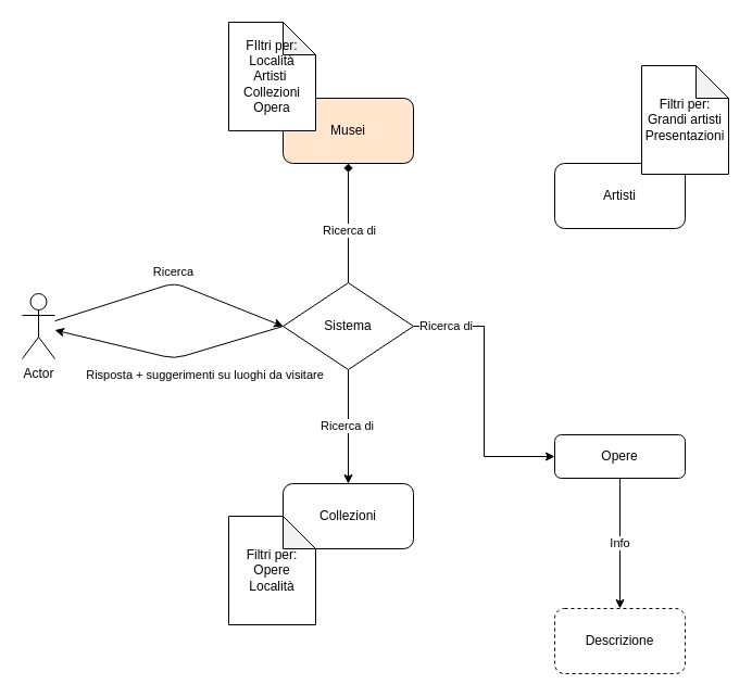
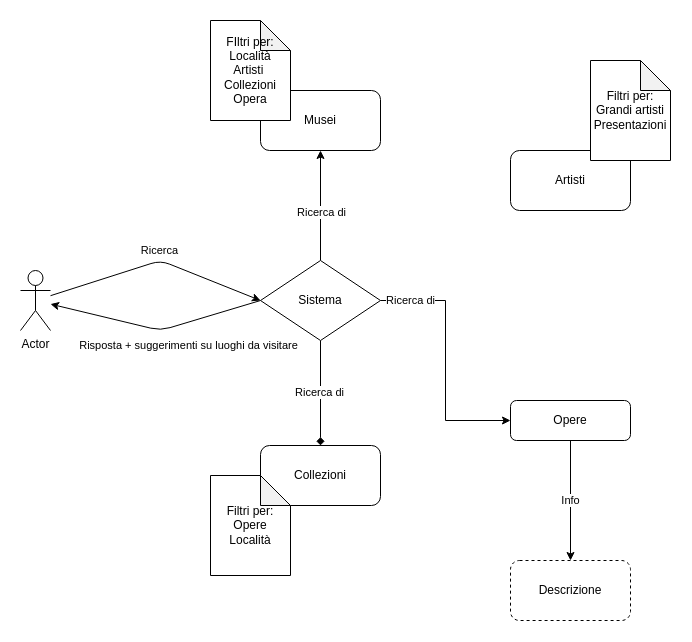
  <mxCell id="0" />
  <mxCell id="1" parent="0" />
  <mxCell id="2" value="Actor" style="shape=umlActor;verticalLabelPosition=bottom;verticalAlign=top;html=1;outlineConnect=0;" vertex="1" parent="1"><mxGeometry x="20" y="270" width="30" height="60" as="geometry" /></mxCell>
- <mxCell id="3" style="edgeStyle=orthogonalEdgeStyle;rounded=0;orthogonalLoop=1;jettySize=auto;html=1;entryX=0.5;entryY=1;entryDx=0;entryDy=0;endArrow=diamond;" edge="1" parent="1" source="9" target="10"><mxGeometry relative="1" as="geometry" /></mxCell>
+ <mxCell id="3" style="edgeStyle=orthogonalEdgeStyle;rounded=0;orthogonalLoop=1;jettySize=auto;html=1;entryX=0.5;entryY=1;entryDx=0;entryDy=0;" edge="1" parent="1" source="9" target="10"><mxGeometry relative="1" as="geometry" /></mxCell>
  <mxCell id="4" value="Ricerca di" style="edgeLabel;html=1;align=center;verticalAlign=middle;resizable=0;points=[];" vertex="1" connectable="0" parent="3"><mxGeometry x="-0.105" relative="1" as="geometry"><mxPoint as="offset" /></mxGeometry></mxCell>
- <mxCell id="5" style="edgeStyle=orthogonalEdgeStyle;rounded=0;orthogonalLoop=1;jettySize=auto;html=1;entryX=0.5;entryY=0;entryDx=0;entryDy=0;" edge="1" parent="1" source="9" target="14"><mxGeometry relative="1" as="geometry" /></mxCell>
+ <mxCell id="5" style="edgeStyle=orthogonalEdgeStyle;rounded=0;orthogonalLoop=1;jettySize=auto;html=1;entryX=0.5;entryY=0;entryDx=0;entryDy=0;endArrow=diamond;" edge="1" parent="1" source="9" target="14"><mxGeometry relative="1" as="geometry" /></mxCell>
  <mxCell id="6" value="Ricerca di" style="edgeLabel;html=1;align=center;verticalAlign=middle;resizable=0;points=[];" vertex="1" connectable="0" parent="5"><mxGeometry x="-0.038" y="-2" relative="1" as="geometry"><mxPoint as="offset" /></mxGeometry></mxCell>
  <mxCell id="7" style="edgeStyle=orthogonalEdgeStyle;rounded=0;orthogonalLoop=1;jettySize=auto;html=1;entryX=0;entryY=0.5;entryDx=0;entryDy=0;" edge="1" parent="1" source="9" target="17"><mxGeometry relative="1" as="geometry" /></mxCell>
  <mxCell id="8" value="Ricerca di" style="edgeLabel;html=1;align=center;verticalAlign=middle;resizable=0;points=[];" vertex="1" connectable="0" parent="7"><mxGeometry x="-0.769" y="1" relative="1" as="geometry"><mxPoint as="offset" /></mxGeometry></mxCell>
  <mxCell id="9" value="Sistema" style="rhombus;whiteSpace=wrap;html=1;" vertex="1" parent="1"><mxGeometry x="260" y="260" width="120" height="80" as="geometry" /></mxCell>
- <mxCell id="10" value="Musei" style="rounded=1;whiteSpace=wrap;html=1;fillColor=#ffe6cc;" vertex="1" parent="1"><mxGeometry x="260" y="90" width="120" height="60" as="geometry" /></mxCell>
+ <mxCell id="10" value="Musei" style="rounded=1;whiteSpace=wrap;html=1;" vertex="1" parent="1"><mxGeometry x="260" y="90" width="120" height="60" as="geometry" /></mxCell>
  <mxCell id="11" value="FIltri per:&lt;br&gt;Località&lt;br&gt;Artisti&amp;nbsp;&lt;br&gt;Collezioni&lt;br&gt;Opera" style="shape=note;whiteSpace=wrap;html=1;backgroundOutline=1;darkOpacity=0.05;" vertex="1" parent="1"><mxGeometry x="210" y="20" width="80" height="100" as="geometry" /></mxCell>
  <mxCell id="12" value="Artisti" style="rounded=1;whiteSpace=wrap;html=1;" vertex="1" parent="1"><mxGeometry x="510" y="150" width="120" height="60" as="geometry" /></mxCell>
  <mxCell id="13" value="Filtri per:&lt;br&gt;Grandi artisti&lt;br&gt;Presentazioni" style="shape=note;whiteSpace=wrap;html=1;backgroundOutline=1;darkOpacity=0.05;" vertex="1" parent="1"><mxGeometry x="590" y="60" width="80" height="100" as="geometry" /></mxCell>
  <mxCell id="14" value="Collezioni" style="rounded=1;whiteSpace=wrap;html=1;" vertex="1" parent="1"><mxGeometry x="260" y="445" width="120" height="60" as="geometry" /></mxCell>
  <mxCell id="15" value="Filtri per:&lt;br&gt;Opere&lt;br&gt;Località" style="shape=note;whiteSpace=wrap;html=1;backgroundOutline=1;darkOpacity=0.05;" vertex="1" parent="1"><mxGeometry x="210" y="475" width="80" height="100" as="geometry" /></mxCell>
  <mxCell id="16" value="Info" style="edgeStyle=orthogonalEdgeStyle;rounded=0;orthogonalLoop=1;jettySize=auto;html=1;entryX=0.5;entryY=0;entryDx=0;entryDy=0;" edge="1" parent="1" source="17" target="18"><mxGeometry relative="1" as="geometry" /></mxCell>
  <mxCell id="17" value="Opere" style="rounded=1;whiteSpace=wrap;html=1;" vertex="1" parent="1"><mxGeometry x="510" y="400" width="120" height="40" as="geometry" /></mxCell>
  <mxCell id="18" value="Descrizione" style="rounded=1;whiteSpace=wrap;html=1;dashed=1;" vertex="1" parent="1"><mxGeometry x="510" y="560" width="120" height="60" as="geometry" /></mxCell>
  <mxCell id="19" value="Ricerca" style="endArrow=classic;html=1;entryX=0;entryY=0.5;entryDx=0;entryDy=0;" edge="1" parent="1" source="2" target="9"><mxGeometry x="0.035" y="10" width="50" height="50" relative="1" as="geometry"><mxPoint x="330" y="340" as="sourcePoint" /><mxPoint x="380" y="290" as="targetPoint" /><Array as="points"><mxPoint x="160" y="260" /></Array><mxPoint x="-5" y="-1" as="offset" /></mxGeometry></mxCell>
  <mxCell id="20" value="Risposta + suggerimenti su luoghi da visitare" style="endArrow=classic;html=1;exitX=0;exitY=0.5;exitDx=0;exitDy=0;" edge="1" parent="1" source="9" target="2"><mxGeometry x="-0.249" y="22" width="50" height="50" relative="1" as="geometry"><mxPoint x="330" y="340" as="sourcePoint" /><mxPoint x="380" y="290" as="targetPoint" /><Array as="points"><mxPoint x="160" y="330" /></Array><mxPoint as="offset" /></mxGeometry></mxCell>
